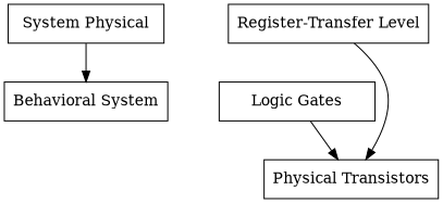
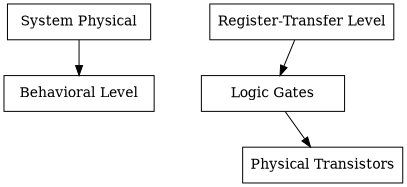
  digraph {
    node [shape=rectangle]
    n1 [label="System Physical" width=2]
-   n2 [label="Behavioral System" width=2]
+   n2 [label="Behavioral Level" width=2]
    n3 [label="Register-Transfer Level" width=2]
    n4 [label="Logic Gates" width=2]
    n5 [label="Physical Transistors" width=2]
    n1 -> n2
-   n3 -> n5
+   n3 -> n4
    n4 -> n5
  }
